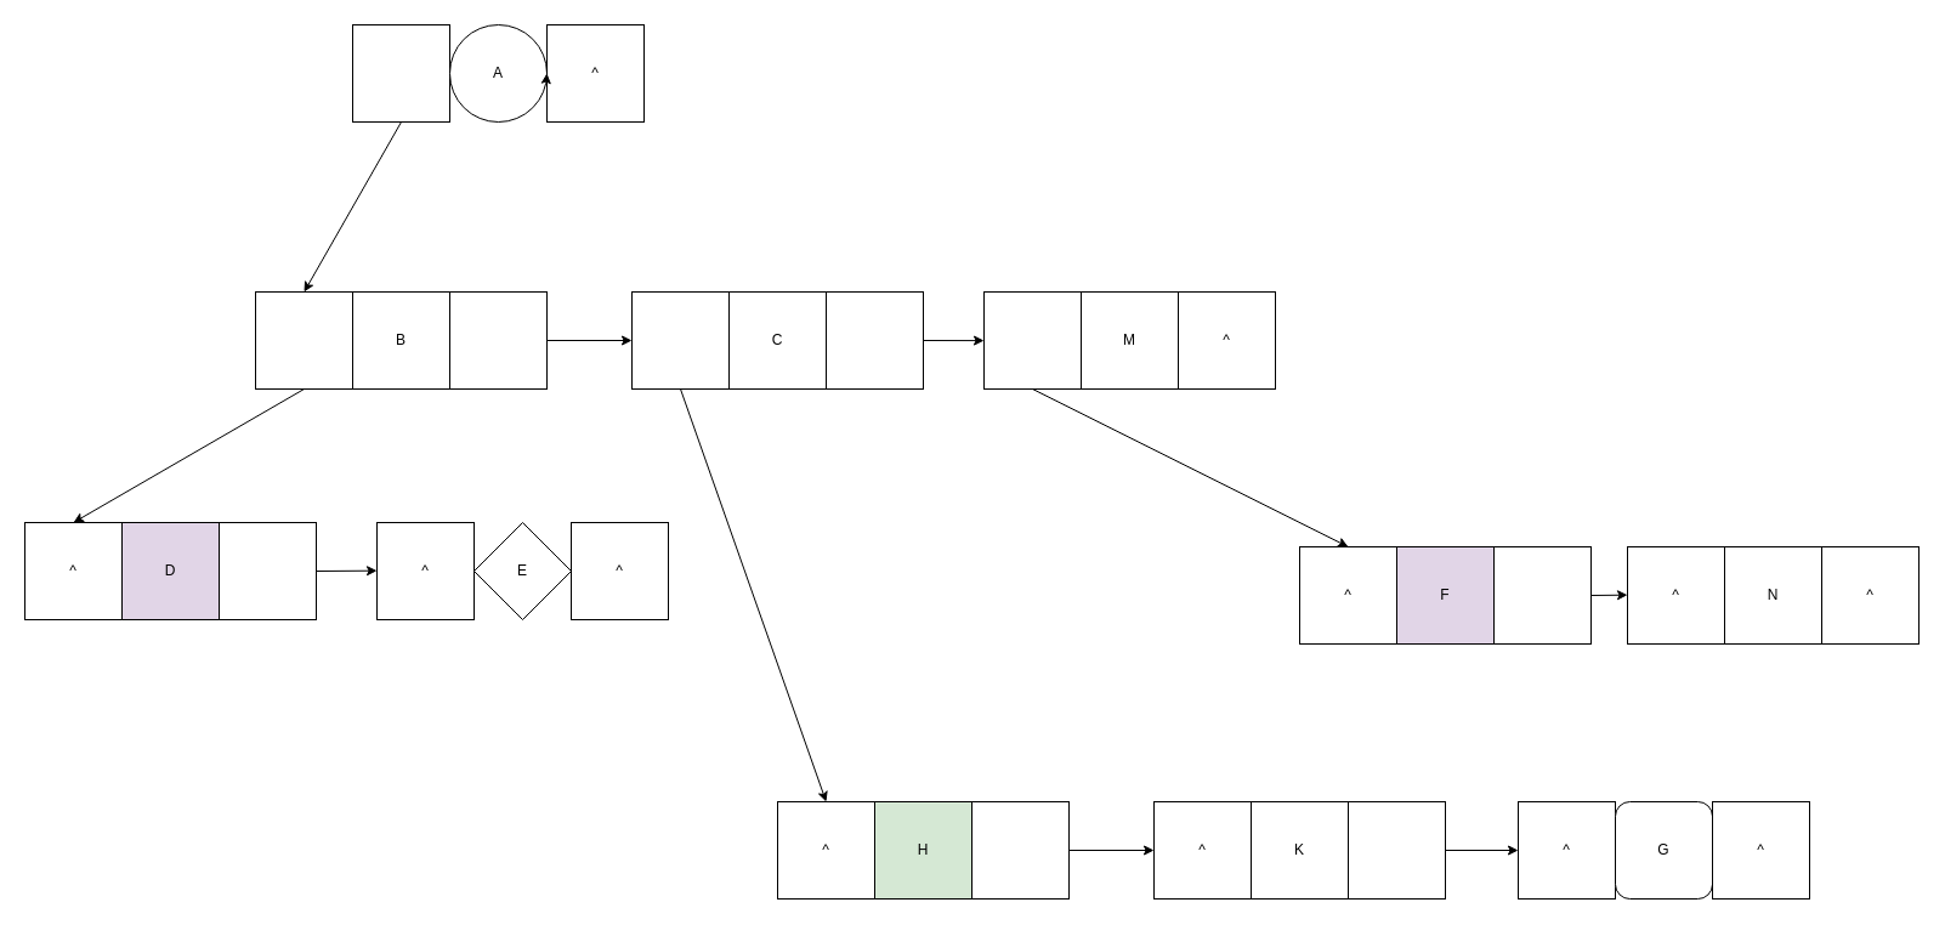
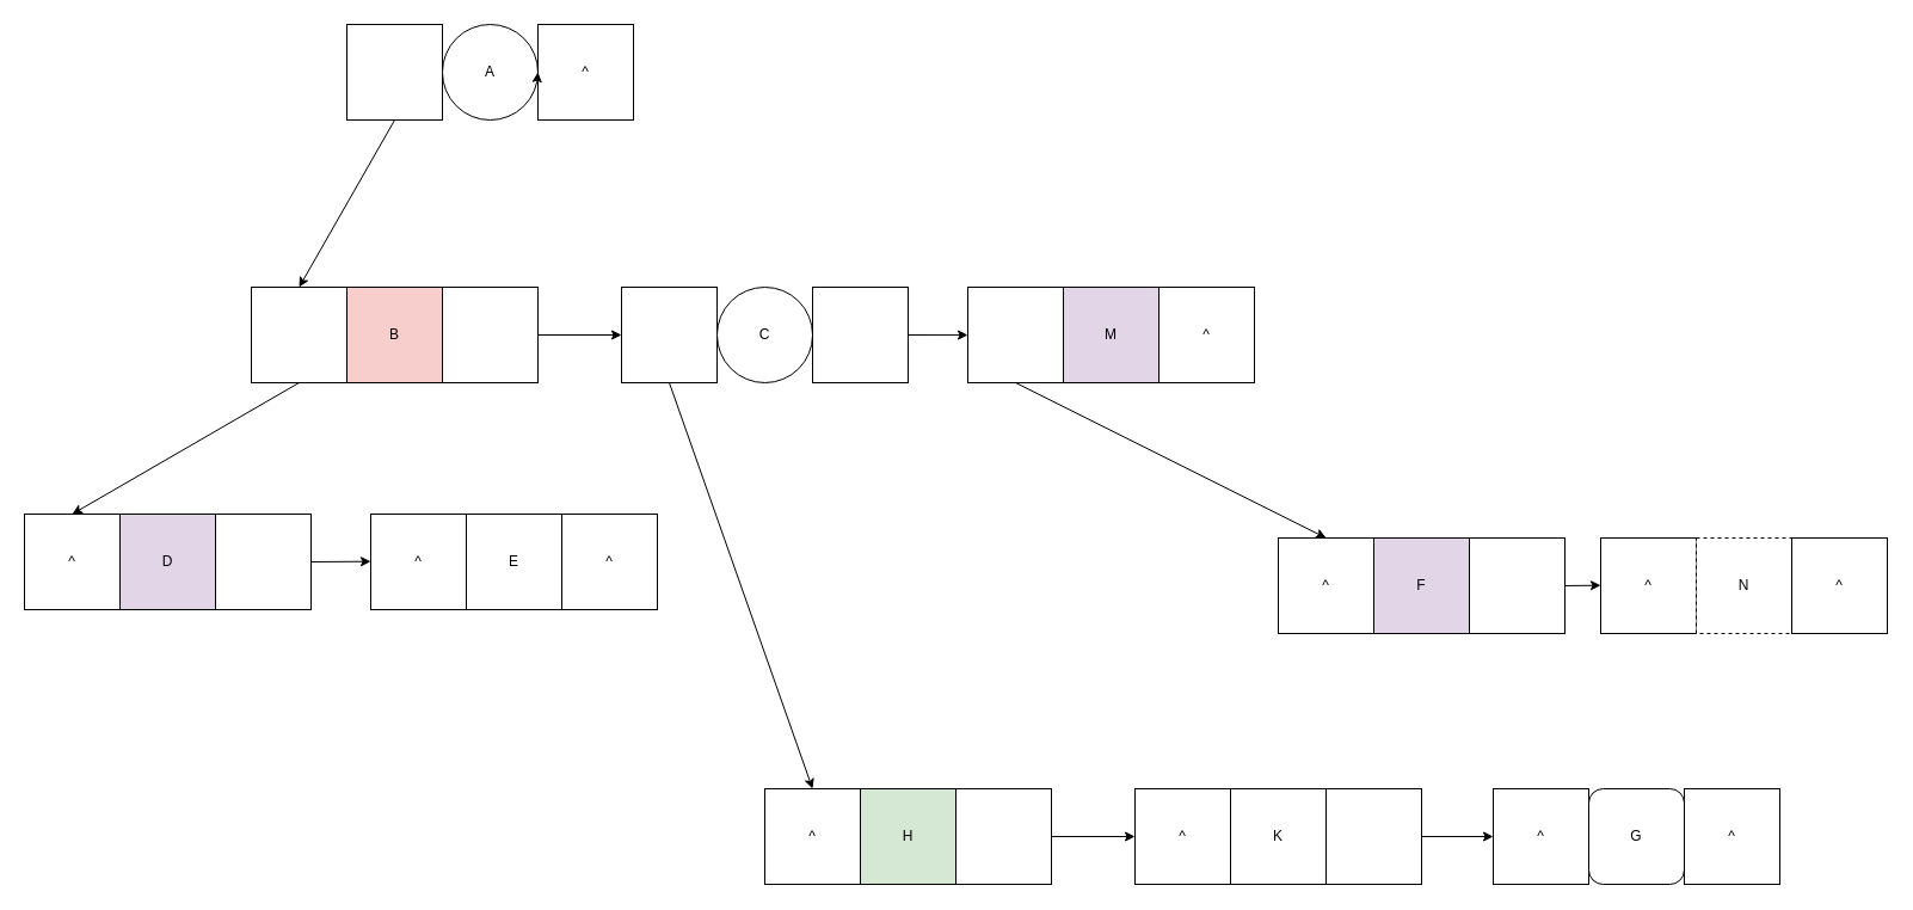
  <mxCell id="0" />
  <mxCell id="1" parent="0" />
  <mxCell id="2" value="" style="group" vertex="1" connectable="0" parent="1"><mxGeometry x="810" y="240" width="240" height="80" as="geometry" /></mxCell>
  <mxCell id="3" value="" style="whiteSpace=wrap;html=1;aspect=fixed;" vertex="1" parent="2"><mxGeometry width="80" height="80" as="geometry" /></mxCell>
- <mxCell id="4" value="M" style="whiteSpace=wrap;html=1;aspect=fixed;" vertex="1" parent="2"><mxGeometry x="80" width="80" height="80" as="geometry" /></mxCell>
+ <mxCell id="4" value="M" style="whiteSpace=wrap;html=1;aspect=fixed;fillColor=#e1d5e7;" vertex="1" parent="2"><mxGeometry x="80" width="80" height="80" as="geometry" /></mxCell>
  <mxCell id="5" value="" style="edgeStyle=none;html=1;" edge="1" parent="2" source="3" target="4"><mxGeometry relative="1" as="geometry" /></mxCell>
  <mxCell id="6" value="^" style="whiteSpace=wrap;html=1;aspect=fixed;" vertex="1" parent="2"><mxGeometry x="160" width="80" height="80" as="geometry" /></mxCell>
  <mxCell id="7" value="" style="edgeStyle=none;html=1;" edge="1" parent="2" source="4" target="6"><mxGeometry relative="1" as="geometry" /></mxCell>
  <mxCell id="8" value="" style="group" vertex="1" connectable="0" parent="1"><mxGeometry x="950" y="660" width="240" height="80" as="geometry" /></mxCell>
  <mxCell id="9" value="^" style="whiteSpace=wrap;html=1;aspect=fixed;" vertex="1" parent="8"><mxGeometry width="80" height="80" as="geometry" /></mxCell>
  <mxCell id="10" value="K" style="whiteSpace=wrap;html=1;aspect=fixed;" vertex="1" parent="8"><mxGeometry x="80" width="80" height="80" as="geometry" /></mxCell>
  <mxCell id="11" value="" style="edgeStyle=none;html=1;" edge="1" parent="8" source="9" target="10"><mxGeometry relative="1" as="geometry" /></mxCell>
  <mxCell id="12" value="" style="whiteSpace=wrap;html=1;aspect=fixed;" vertex="1" parent="8"><mxGeometry x="160" width="80" height="80" as="geometry" /></mxCell>
  <mxCell id="13" value="" style="edgeStyle=none;html=1;" edge="1" parent="8" source="10" target="12"><mxGeometry relative="1" as="geometry" /></mxCell>
  <mxCell id="14" value="" style="group" vertex="1" connectable="0" parent="1"><mxGeometry x="640" y="660" width="240" height="80" as="geometry" /></mxCell>
  <mxCell id="15" value="^" style="whiteSpace=wrap;html=1;aspect=fixed;" vertex="1" parent="14"><mxGeometry width="80" height="80" as="geometry" /></mxCell>
  <mxCell id="16" value="H" style="whiteSpace=wrap;html=1;aspect=fixed;fillColor=#d5e8d4;" vertex="1" parent="14"><mxGeometry x="80" width="80" height="80" as="geometry" /></mxCell>
  <mxCell id="17" value="" style="edgeStyle=none;html=1;" edge="1" parent="14" source="15" target="16"><mxGeometry relative="1" as="geometry" /></mxCell>
  <mxCell id="18" value="" style="whiteSpace=wrap;html=1;aspect=fixed;" vertex="1" parent="14"><mxGeometry x="160" width="80" height="80" as="geometry" /></mxCell>
  <mxCell id="19" value="" style="edgeStyle=none;html=1;" edge="1" parent="14" source="16" target="18"><mxGeometry relative="1" as="geometry" /></mxCell>
  <mxCell id="20" value="" style="group" vertex="1" connectable="0" parent="1"><mxGeometry x="1250" y="660" width="240" height="80" as="geometry" /></mxCell>
  <mxCell id="21" value="^" style="whiteSpace=wrap;html=1;aspect=fixed;" vertex="1" parent="20"><mxGeometry width="80" height="80" as="geometry" /></mxCell>
  <mxCell id="22" value="G" style="whiteSpace=wrap;html=1;aspect=fixed;rounded=1;" vertex="1" parent="20"><mxGeometry x="80" width="80" height="80" as="geometry" /></mxCell>
  <mxCell id="23" value="" style="edgeStyle=none;html=1;" edge="1" parent="20" source="21" target="22"><mxGeometry relative="1" as="geometry" /></mxCell>
  <mxCell id="24" value="^" style="whiteSpace=wrap;html=1;aspect=fixed;" vertex="1" parent="20"><mxGeometry x="160" width="80" height="80" as="geometry" /></mxCell>
  <mxCell id="25" value="" style="edgeStyle=none;html=1;" edge="1" parent="20" source="22" target="24"><mxGeometry relative="1" as="geometry" /></mxCell>
  <mxCell id="26" value="" style="group" vertex="1" connectable="0" parent="1"><mxGeometry x="310" y="430" width="240" height="80" as="geometry" /></mxCell>
  <mxCell id="27" value="^" style="whiteSpace=wrap;html=1;aspect=fixed;" vertex="1" parent="26"><mxGeometry width="80" height="80" as="geometry" /></mxCell>
- <mxCell id="28" value="E" style="rhombus;whiteSpace=wrap;html=1;aspect=fixed;" vertex="1" parent="26"><mxGeometry x="80" width="80" height="80" as="geometry" /></mxCell>
+ <mxCell id="28" value="E" style="whiteSpace=wrap;html=1;aspect=fixed;" vertex="1" parent="26"><mxGeometry x="80" width="80" height="80" as="geometry" /></mxCell>
  <mxCell id="29" value="" style="edgeStyle=none;html=1;" edge="1" parent="26" source="27" target="28"><mxGeometry relative="1" as="geometry" /></mxCell>
  <mxCell id="30" value="^" style="whiteSpace=wrap;html=1;aspect=fixed;" vertex="1" parent="26"><mxGeometry x="160" width="80" height="80" as="geometry" /></mxCell>
  <mxCell id="31" value="" style="edgeStyle=none;html=1;" edge="1" parent="26" source="28" target="30"><mxGeometry relative="1" as="geometry" /></mxCell>
  <mxCell id="32" value="" style="group" vertex="1" connectable="0" parent="1"><mxGeometry x="20" y="430" width="240" height="80" as="geometry" /></mxCell>
  <mxCell id="33" value="^" style="whiteSpace=wrap;html=1;aspect=fixed;" vertex="1" parent="32"><mxGeometry width="80" height="80" as="geometry" /></mxCell>
  <mxCell id="34" value="D" style="whiteSpace=wrap;html=1;aspect=fixed;fillColor=#e1d5e7;" vertex="1" parent="32"><mxGeometry x="80" width="80" height="80" as="geometry" /></mxCell>
  <mxCell id="35" value="" style="edgeStyle=none;html=1;" edge="1" parent="32" source="33" target="34"><mxGeometry relative="1" as="geometry" /></mxCell>
  <mxCell id="36" value="" style="whiteSpace=wrap;html=1;aspect=fixed;" vertex="1" parent="32"><mxGeometry x="160" width="80" height="80" as="geometry" /></mxCell>
  <mxCell id="37" value="" style="edgeStyle=none;html=1;" edge="1" parent="32" source="34" target="36"><mxGeometry relative="1" as="geometry" /></mxCell>
  <mxCell id="38" value="" style="group" vertex="1" connectable="0" parent="1"><mxGeometry x="520" y="240" width="240" height="80" as="geometry" /></mxCell>
  <mxCell id="39" value="" style="whiteSpace=wrap;html=1;aspect=fixed;" vertex="1" parent="38"><mxGeometry width="80" height="80" as="geometry" /></mxCell>
- <mxCell id="40" value="C" style="whiteSpace=wrap;html=1;aspect=fixed;" vertex="1" parent="38"><mxGeometry x="80" width="80" height="80" as="geometry" /></mxCell>
+ <mxCell id="40" value="C" style="ellipse;whiteSpace=wrap;html=1;aspect=fixed;" vertex="1" parent="38"><mxGeometry x="80" width="80" height="80" as="geometry" /></mxCell>
  <mxCell id="41" value="" style="edgeStyle=none;html=1;" edge="1" parent="38" source="39" target="40"><mxGeometry relative="1" as="geometry" /></mxCell>
  <mxCell id="42" value="" style="whiteSpace=wrap;html=1;aspect=fixed;" vertex="1" parent="38"><mxGeometry x="160" width="80" height="80" as="geometry" /></mxCell>
  <mxCell id="43" value="" style="edgeStyle=none;html=1;" edge="1" parent="38" source="40" target="42"><mxGeometry relative="1" as="geometry" /></mxCell>
  <mxCell id="44" value="" style="group" vertex="1" connectable="0" parent="1"><mxGeometry x="210" y="240" width="240" height="80" as="geometry" /></mxCell>
  <mxCell id="45" value="" style="whiteSpace=wrap;html=1;aspect=fixed;" vertex="1" parent="44"><mxGeometry width="80" height="80" as="geometry" /></mxCell>
- <mxCell id="46" value="B" style="whiteSpace=wrap;html=1;aspect=fixed;" vertex="1" parent="44"><mxGeometry x="80" width="80" height="80" as="geometry" /></mxCell>
+ <mxCell id="46" value="B" style="whiteSpace=wrap;html=1;aspect=fixed;fillColor=#f8cecc;" vertex="1" parent="44"><mxGeometry x="80" width="80" height="80" as="geometry" /></mxCell>
  <mxCell id="47" value="" style="edgeStyle=none;html=1;" edge="1" parent="44" source="45" target="46"><mxGeometry relative="1" as="geometry" /></mxCell>
  <mxCell id="48" value="" style="whiteSpace=wrap;html=1;aspect=fixed;" vertex="1" parent="44"><mxGeometry x="160" width="80" height="80" as="geometry" /></mxCell>
  <mxCell id="49" value="" style="edgeStyle=none;html=1;" edge="1" parent="44" source="46" target="48"><mxGeometry relative="1" as="geometry" /></mxCell>
  <mxCell id="50" value="" style="group" vertex="1" connectable="0" parent="1"><mxGeometry x="290" y="20" width="240" height="80" as="geometry" /></mxCell>
  <mxCell id="51" value="" style="whiteSpace=wrap;html=1;aspect=fixed;" vertex="1" parent="50"><mxGeometry width="80" height="80" as="geometry" /></mxCell>
  <mxCell id="52" value="A" style="ellipse;whiteSpace=wrap;html=1;aspect=fixed;" vertex="1" parent="50"><mxGeometry x="80" width="80" height="80" as="geometry" /></mxCell>
  <mxCell id="53" value="" style="edgeStyle=none;html=1;" edge="1" parent="50" source="51" target="52"><mxGeometry relative="1" as="geometry" /></mxCell>
  <mxCell id="54" value="^" style="whiteSpace=wrap;html=1;aspect=fixed;" vertex="1" parent="50"><mxGeometry x="160" width="80" height="80" as="geometry" /></mxCell>
  <mxCell id="55" value="" style="edgeStyle=none;html=1;" edge="1" parent="50" source="52" target="54"><mxGeometry relative="1" as="geometry" /></mxCell>
  <mxCell id="56" style="edgeStyle=none;html=1;exitX=0.5;exitY=1;exitDx=0;exitDy=0;entryX=0.5;entryY=0;entryDx=0;entryDy=0;" edge="1" parent="1" source="51" target="45"><mxGeometry relative="1" as="geometry" /></mxCell>
  <mxCell id="57" style="edgeStyle=none;html=1;exitX=1;exitY=0.5;exitDx=0;exitDy=0;entryX=0;entryY=0.5;entryDx=0;entryDy=0;" edge="1" parent="1" source="48" target="39"><mxGeometry relative="1" as="geometry"><mxPoint x="520" y="280.118" as="targetPoint" /></mxGeometry></mxCell>
  <mxCell id="58" style="edgeStyle=none;html=1;exitX=1;exitY=0.5;exitDx=0;exitDy=0;" edge="1" parent="1" source="42"><mxGeometry relative="1" as="geometry"><mxPoint x="810" y="280.118" as="targetPoint" /></mxGeometry></mxCell>
  <mxCell id="59" style="edgeStyle=none;html=1;exitX=0.5;exitY=1;exitDx=0;exitDy=0;entryX=0.5;entryY=0;entryDx=0;entryDy=0;" edge="1" parent="1" source="45" target="33"><mxGeometry relative="1" as="geometry"><mxPoint x="140" y="430" as="targetPoint" /></mxGeometry></mxCell>
  <mxCell id="60" style="edgeStyle=none;html=1;exitX=0.5;exitY=1;exitDx=0;exitDy=0;entryX=0.5;entryY=0;entryDx=0;entryDy=0;" edge="1" parent="1" source="39" target="15"><mxGeometry relative="1" as="geometry"><mxPoint x="720" y="430" as="targetPoint" /></mxGeometry></mxCell>
  <mxCell id="61" style="edgeStyle=none;html=1;exitX=0.5;exitY=1;exitDx=0;exitDy=0;entryX=0.5;entryY=0;entryDx=0;entryDy=0;" edge="1" parent="1" source="3" target="70"><mxGeometry relative="1" as="geometry"><mxPoint x="1290" y="430" as="targetPoint" /></mxGeometry></mxCell>
  <mxCell id="62" value="" style="group" vertex="1" connectable="0" parent="1"><mxGeometry x="1070" y="450" width="510" height="80" as="geometry" /></mxCell>
  <mxCell id="63" value="" style="group" vertex="1" connectable="0" parent="62"><mxGeometry x="270" width="240" height="80" as="geometry" /></mxCell>
  <mxCell id="64" value="^" style="whiteSpace=wrap;html=1;aspect=fixed;" vertex="1" parent="63"><mxGeometry width="80" height="80" as="geometry" /></mxCell>
- <mxCell id="65" value="N" style="whiteSpace=wrap;html=1;aspect=fixed;" vertex="1" parent="63"><mxGeometry x="80" width="80" height="80" as="geometry" /></mxCell>
+ <mxCell id="65" value="N" style="whiteSpace=wrap;html=1;aspect=fixed;dashed=1;" vertex="1" parent="63"><mxGeometry x="80" width="80" height="80" as="geometry" /></mxCell>
  <mxCell id="66" value="" style="edgeStyle=none;html=1;" edge="1" parent="63" source="64" target="65"><mxGeometry relative="1" as="geometry" /></mxCell>
  <mxCell id="67" value="^" style="whiteSpace=wrap;html=1;aspect=fixed;" vertex="1" parent="63"><mxGeometry x="160" width="80" height="80" as="geometry" /></mxCell>
  <mxCell id="68" value="" style="edgeStyle=none;html=1;" edge="1" parent="63" source="65" target="67"><mxGeometry relative="1" as="geometry" /></mxCell>
  <mxCell id="69" value="" style="group" vertex="1" connectable="0" parent="62"><mxGeometry width="240" height="80" as="geometry" /></mxCell>
  <mxCell id="70" value="^" style="whiteSpace=wrap;html=1;aspect=fixed;" vertex="1" parent="69"><mxGeometry width="80" height="80" as="geometry" /></mxCell>
  <mxCell id="71" value="F" style="whiteSpace=wrap;html=1;aspect=fixed;fillColor=#e1d5e7;" vertex="1" parent="69"><mxGeometry x="80" width="80" height="80" as="geometry" /></mxCell>
  <mxCell id="72" value="" style="edgeStyle=none;html=1;" edge="1" parent="69" source="70" target="71"><mxGeometry relative="1" as="geometry" /></mxCell>
  <mxCell id="73" value="" style="whiteSpace=wrap;html=1;aspect=fixed;" vertex="1" parent="69"><mxGeometry x="160" width="80" height="80" as="geometry" /></mxCell>
  <mxCell id="74" value="" style="edgeStyle=none;html=1;" edge="1" parent="69" source="71" target="73"><mxGeometry relative="1" as="geometry" /></mxCell>
  <mxCell id="75" style="edgeStyle=none;html=1;exitX=1;exitY=0.5;exitDx=0;exitDy=0;" edge="1" parent="62" source="73"><mxGeometry relative="1" as="geometry"><mxPoint x="270" y="39.667" as="targetPoint" /></mxGeometry></mxCell>
  <mxCell id="76" style="edgeStyle=none;html=1;exitX=1;exitY=0.5;exitDx=0;exitDy=0;" edge="1" parent="1" source="36"><mxGeometry relative="1" as="geometry"><mxPoint x="310" y="469.667" as="targetPoint" /></mxGeometry></mxCell>
  <mxCell id="77" style="edgeStyle=none;html=1;exitX=1;exitY=0.5;exitDx=0;exitDy=0;entryX=0;entryY=0.5;entryDx=0;entryDy=0;" edge="1" parent="1" source="18" target="9"><mxGeometry relative="1" as="geometry" /></mxCell>
  <mxCell id="78" style="edgeStyle=none;html=1;exitX=1;exitY=0.5;exitDx=0;exitDy=0;entryX=0;entryY=0.5;entryDx=0;entryDy=0;" edge="1" parent="1" source="12" target="21"><mxGeometry relative="1" as="geometry"><mxPoint x="1240" y="699.667" as="targetPoint" /></mxGeometry></mxCell>
